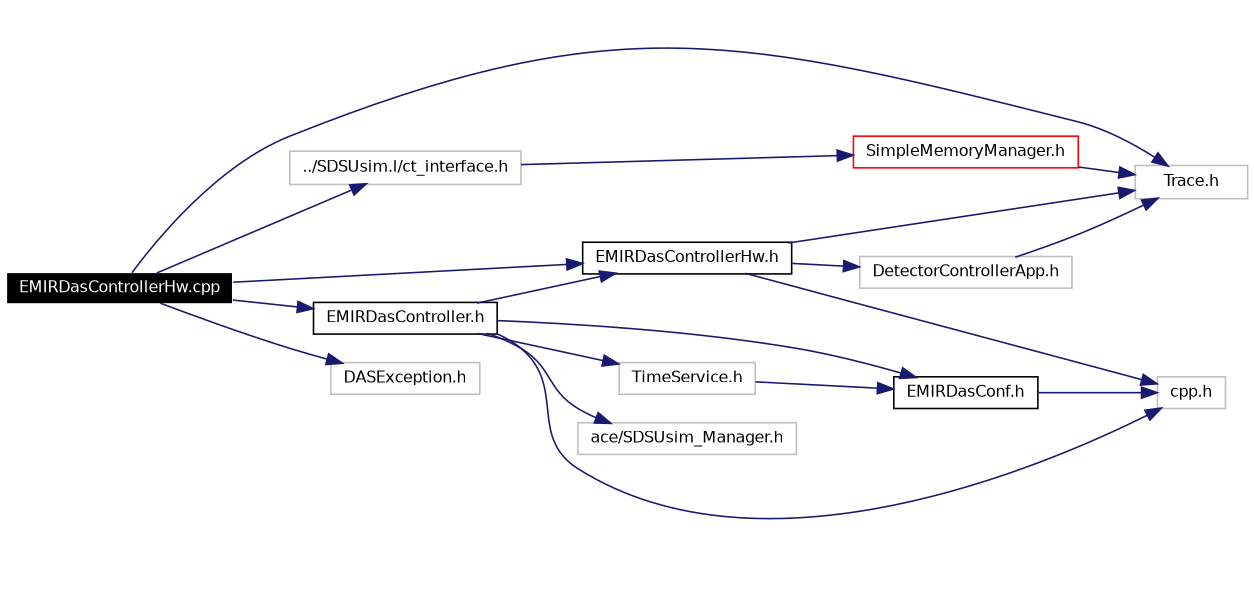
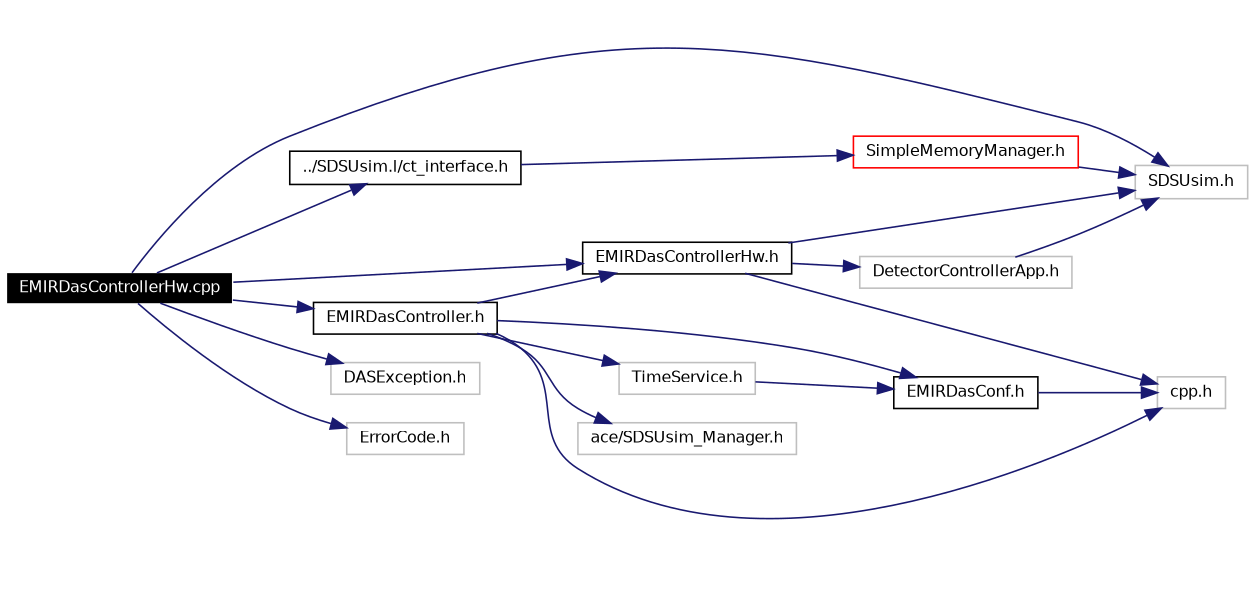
  digraph {
    rankdir=LR
    node [color=grey75 fillcolor=white fontname=Helvetica fontsize=10 shape=record style=filled]
    edge [color=midnightblue fontname=Helvetica fontsize=10 labelfontname=Helvetica labelfontsize=10 style=solid]
    n1 [color=white fillcolor=black fontcolor=white height=0.2 label="EMIRDasControllerHw.cpp" width=0.4]
    n2 [color=black height=0.2 label="EMIRDasController.h" width=0.4]
-   n3 [height=0.2 label="Trace.h" width=0.4]
+   n3 [height=0.2 label="SDSUsim.h" width=0.4]
    n4 [color=black height=0.2 label="EMIRDasControllerHw.h" width=0.4]
-   n5 [height=0.2 label="../SDSUsim.l/ct_interface.h" width=0.4]
+   n5 [color=black height=0.2 label="../SDSUsim.l/ct_interface.h" width=0.4]
    n6 [height=0.2 label="DASException.h" width=0.4]
+   n7 [height=0.2 label="ErrorCode.h" width=0.4]
    n8 [height=0.2 label="cpp.h" width=0.4]
    n9 [height=0.2 label="TimeService.h" width=0.4]
    n10 [color=black height=0.2 label="EMIRDasConf.h" width=0.4]
    n11 [height=0.2 label="ace/SDSUsim_Manager.h" width=0.4]
    n12 [height=0.2 label="DetectorControllerApp.h" width=0.4]
    n13 [color=red height=0.2 label="SimpleMemoryManager.h" width=0.4]
    n1 -> n2
    n1 -> n3
    n1 -> n4
    n1 -> n5
    n1 -> n6
+   n1 -> n7
    n2 -> n4
    n2 -> n8
    n2 -> n9
    n2 -> n10
    n2 -> n11
    n4 -> n3
    n4 -> n8
    n4 -> n12
    n5 -> n13
    n9 -> n10
    n10 -> n8
    n12 -> n3
    n13 -> n3
  }
